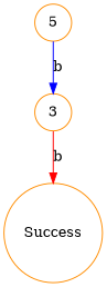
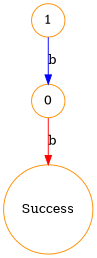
  digraph {
    node [color=darkorange shape=circle]
-   n1 [label=3]
+   n1 [label=0]
    n2 [label=Success]
-   n3 [label=5]
+   n3 [label=1]
    n1 -> n2 [color=red label=b]
    n3 -> n1 [color=blue label=b]
  }
